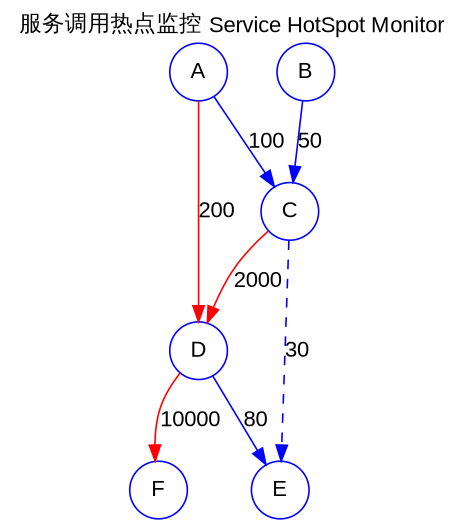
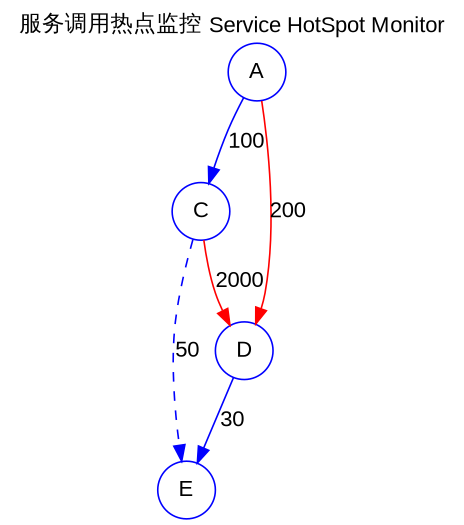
  digraph {
    fontname="Liberation Sans"
    label="服务调用热点监控 Service HotSpot Monitor"
    labelloc=t
    node [color=blue fontname="Liberation Sans" shape=circle]
    edge [color=blue constraint=true fontname="Liberation Sans" style=solid]
    n1 [label=A]
    n2 [label=C]
    n3 [label=D]
    n4 [label=E]
-   n5 [label=F]
-   n6 [label=B]
    n1 -> n2 [label=100]
    n1 -> n3 [color=red label=200]
    n2 -> n3 [color=red label=2000]
-   n2 -> n4 [label=30 style=dashed]
-   n3 -> n4 [label=80]
-   n3 -> n5 [color=red label=10000]
-   n6 -> n2 [label=50]
+   n2 -> n4 [label=50 style=dashed]
+   n3 -> n4 [label=30]
  }
